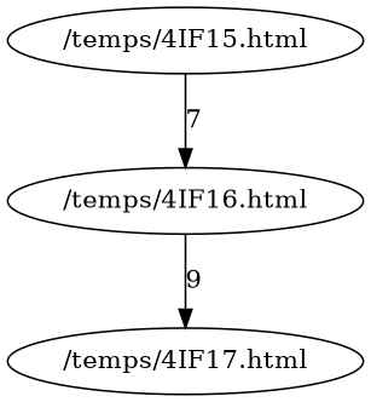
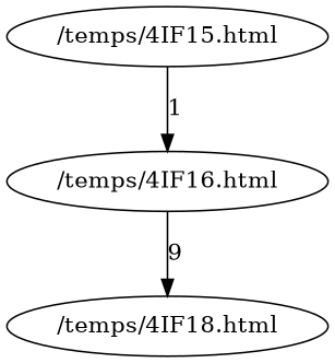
  digraph {
    "/temps/4IF15.html"
    "/temps/4IF16.html"
-   "/temps/4IF17.html"
-   "/temps/4IF15.html" -> "/temps/4IF16.html" [label=7]
+   "/temps/4IF17.html" [label="/temps/4IF18.html"]
+   "/temps/4IF15.html" -> "/temps/4IF16.html" [label=1]
    "/temps/4IF16.html" -> "/temps/4IF17.html" [label=9]
  }
